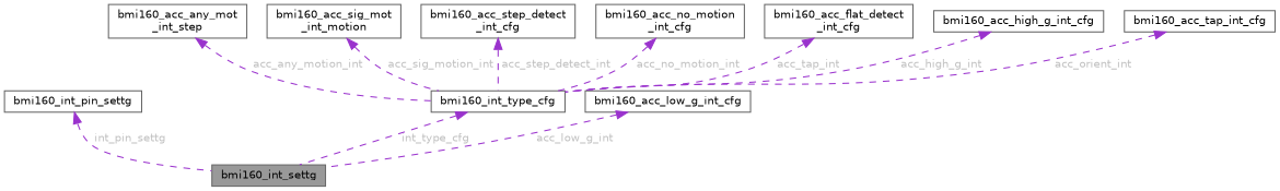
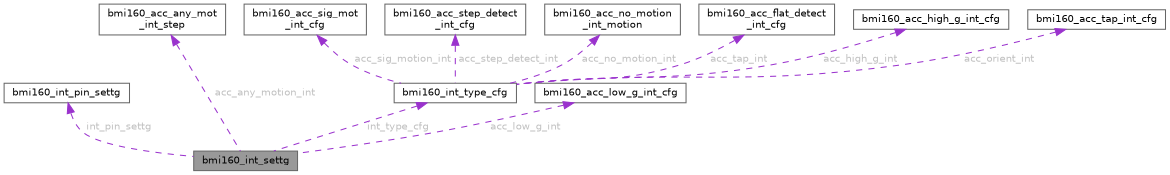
  digraph {
    rankdir=TB
    node [color=gray40 fillcolor=white fontname=Helvetica fontsize=10 shape=box style=filled]
    edge [color=darkorchid3 dir=back fontcolor=grey fontname=Helvetica fontsize=10 labelfontname=Helvetica labelfontsize=10 style=dashed]
    n1 [fillcolor=grey60 fontcolor=black height=0.2 label=bmi160_int_settg width=0.4]
    n2 [height=0.2 label=bmi160_int_pin_settg width=0.4]
    n3 [height=0.2 label=bmi160_int_type_cfg width=0.4]
    n4 [height=0.2 label=bmi160_acc_tap_int_cfg width=0.4]
    n5 [height=0.2 label="bmi160_acc_any_mot\l_int_step" width=0.4]
-   n6 [height=0.2 label="bmi160_acc_sig_mot\l_int_motion" width=0.4]
+   n6 [height=0.2 label="bmi160_acc_sig_mot\l_int_cfg" width=0.4]
    n7 [height=0.2 label="bmi160_acc_step_detect\l_int_cfg" width=0.4]
-   n8 [height=0.2 label="bmi160_acc_no_motion\l_int_cfg" width=0.4]
+   n8 [height=0.2 label="bmi160_acc_no_motion\l_int_motion" width=0.4]
    n9 [height=0.2 label="bmi160_acc_flat_detect\l_int_cfg" width=0.4]
    n10 [height=0.2 label=bmi160_acc_low_g_int_cfg width=0.4]
    n11 [height=0.2 label=bmi160_acc_high_g_int_cfg width=0.4]
    n2 -> n1 [label=" int_pin_settg"]
    n3 -> n1 [label=" int_type_cfg"]
    n4 -> n3 [label=" acc_orient_int"]
-   n5 -> n3 [label=" acc_any_motion_int"]
+   n5 -> n1 [label=" acc_any_motion_int"]
    n6 -> n3 [label=" acc_sig_motion_int"]
    n7 -> n3 [label=" acc_step_detect_int"]
    n8 -> n3 [label=" acc_no_motion_int"]
    n9 -> n3 [label=" acc_tap_int"]
    n10 -> n1 [label=" acc_low_g_int"]
    n11 -> n3 [label=" acc_high_g_int"]
  }
